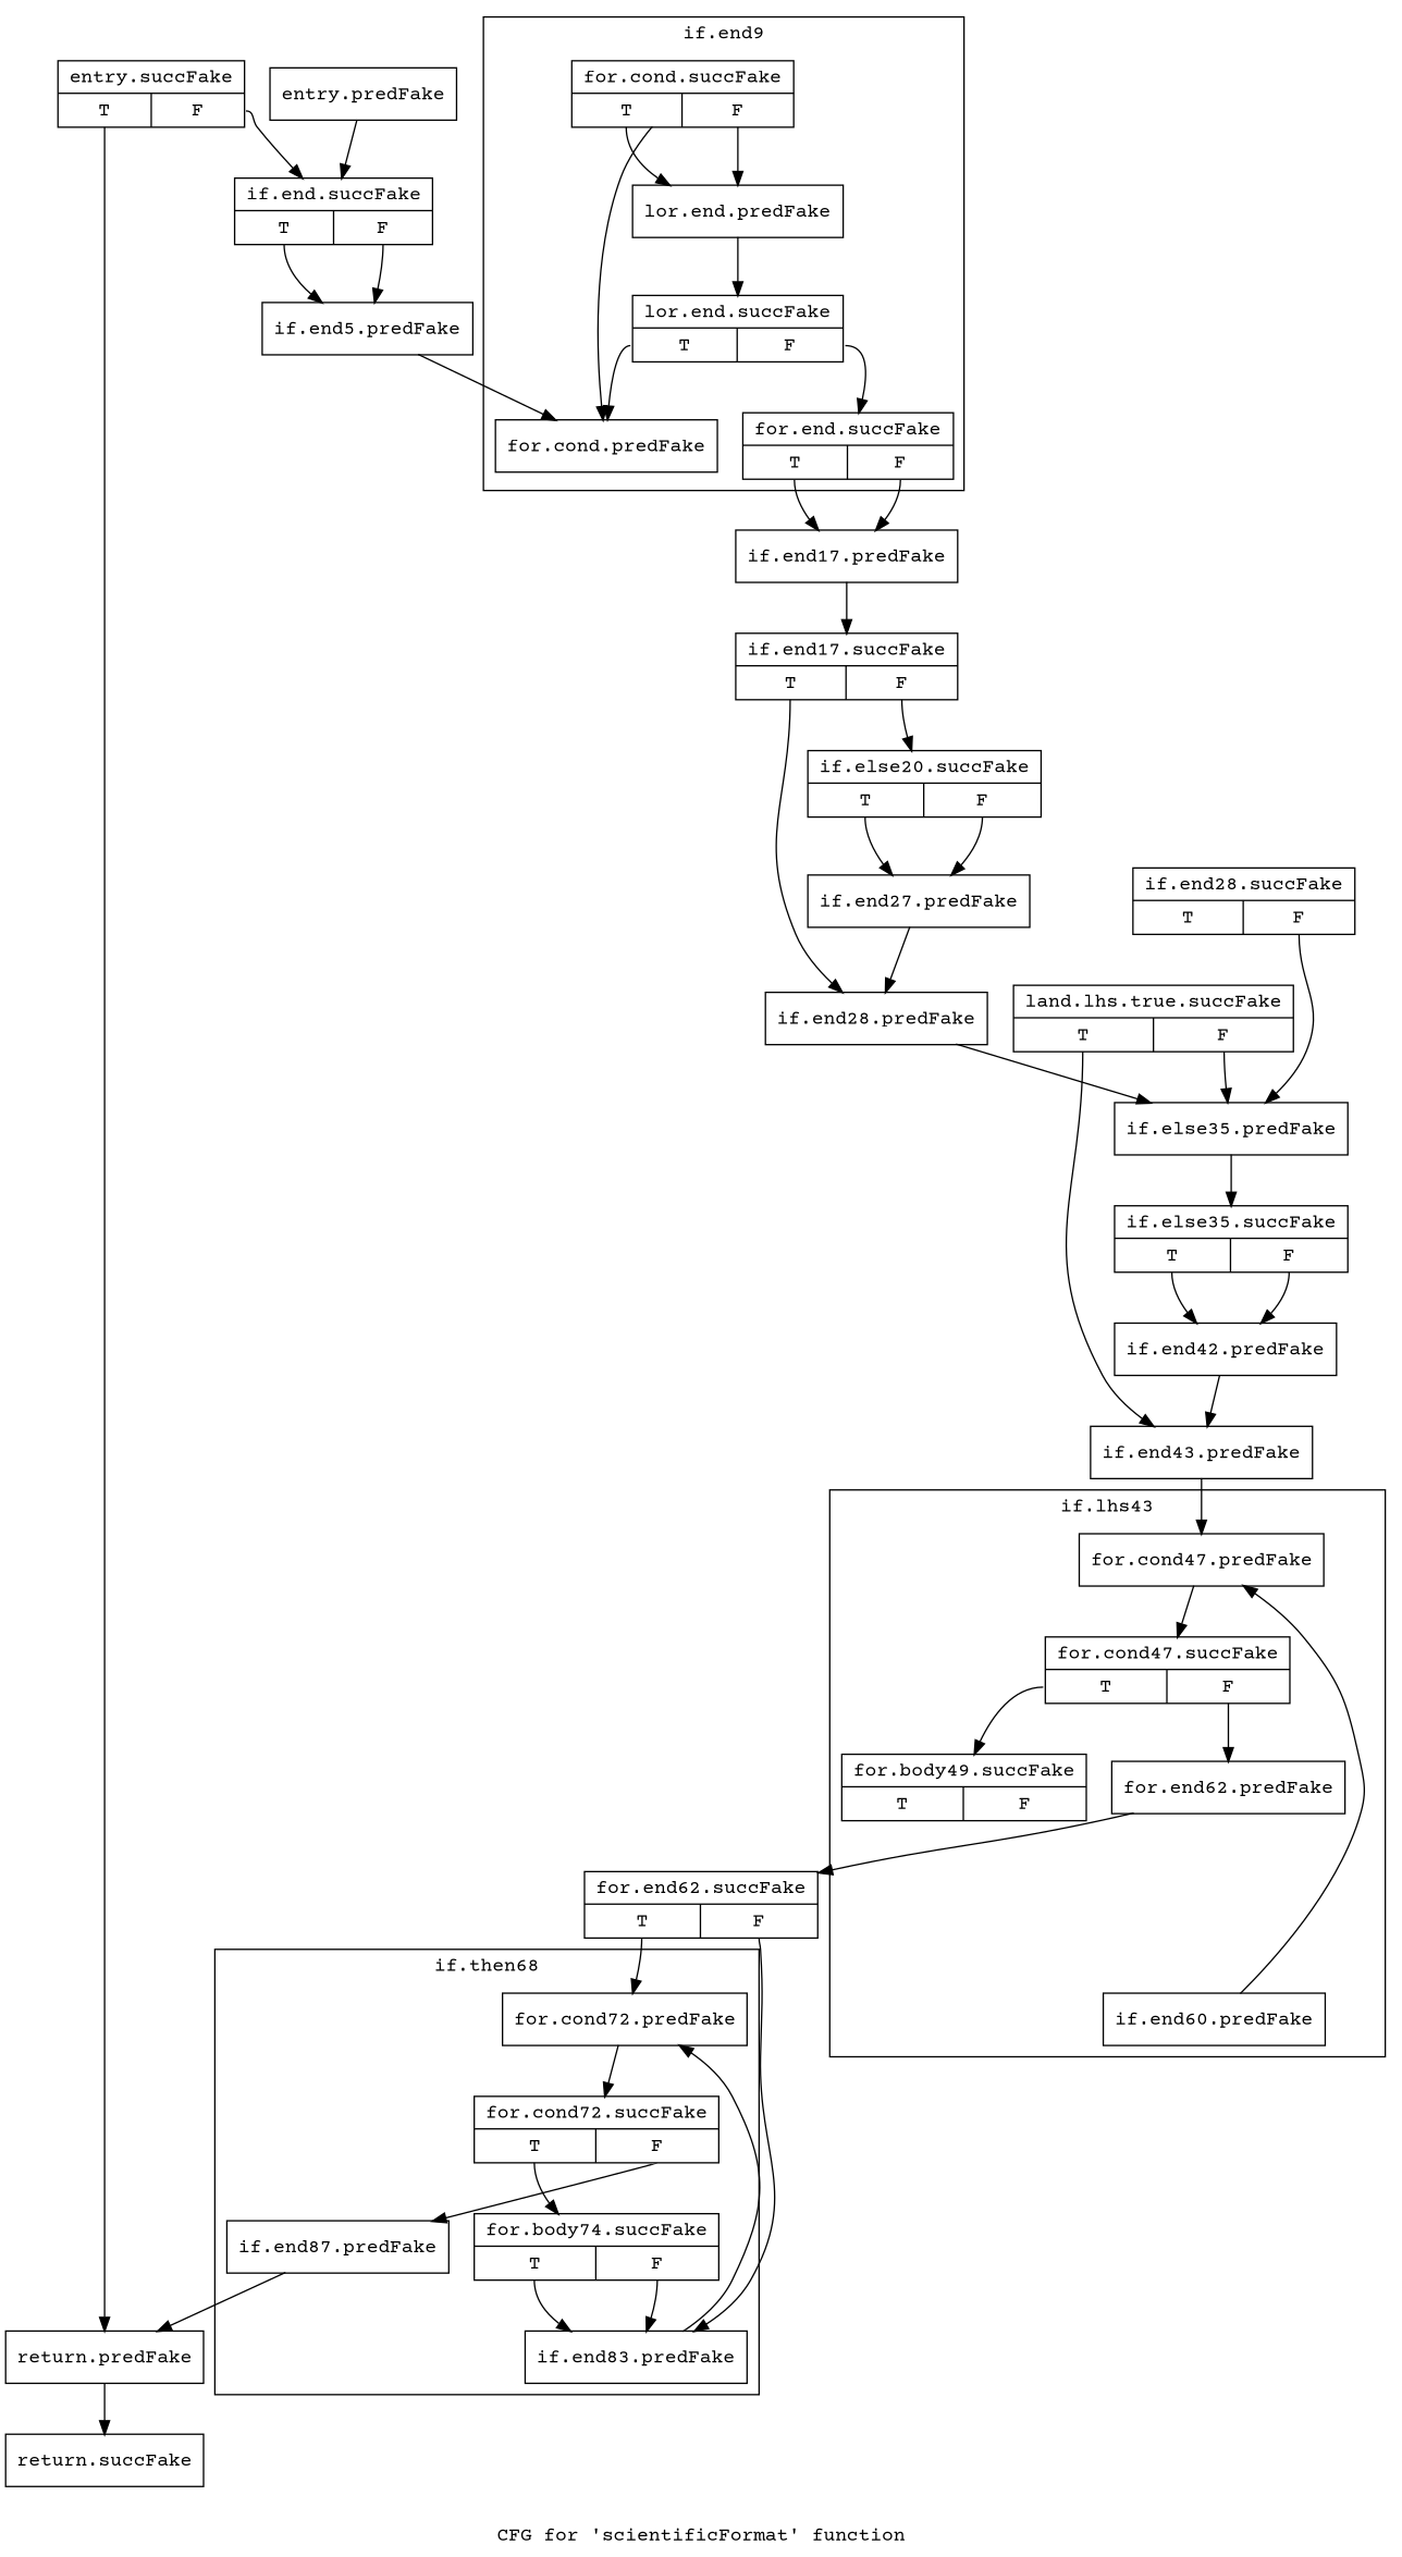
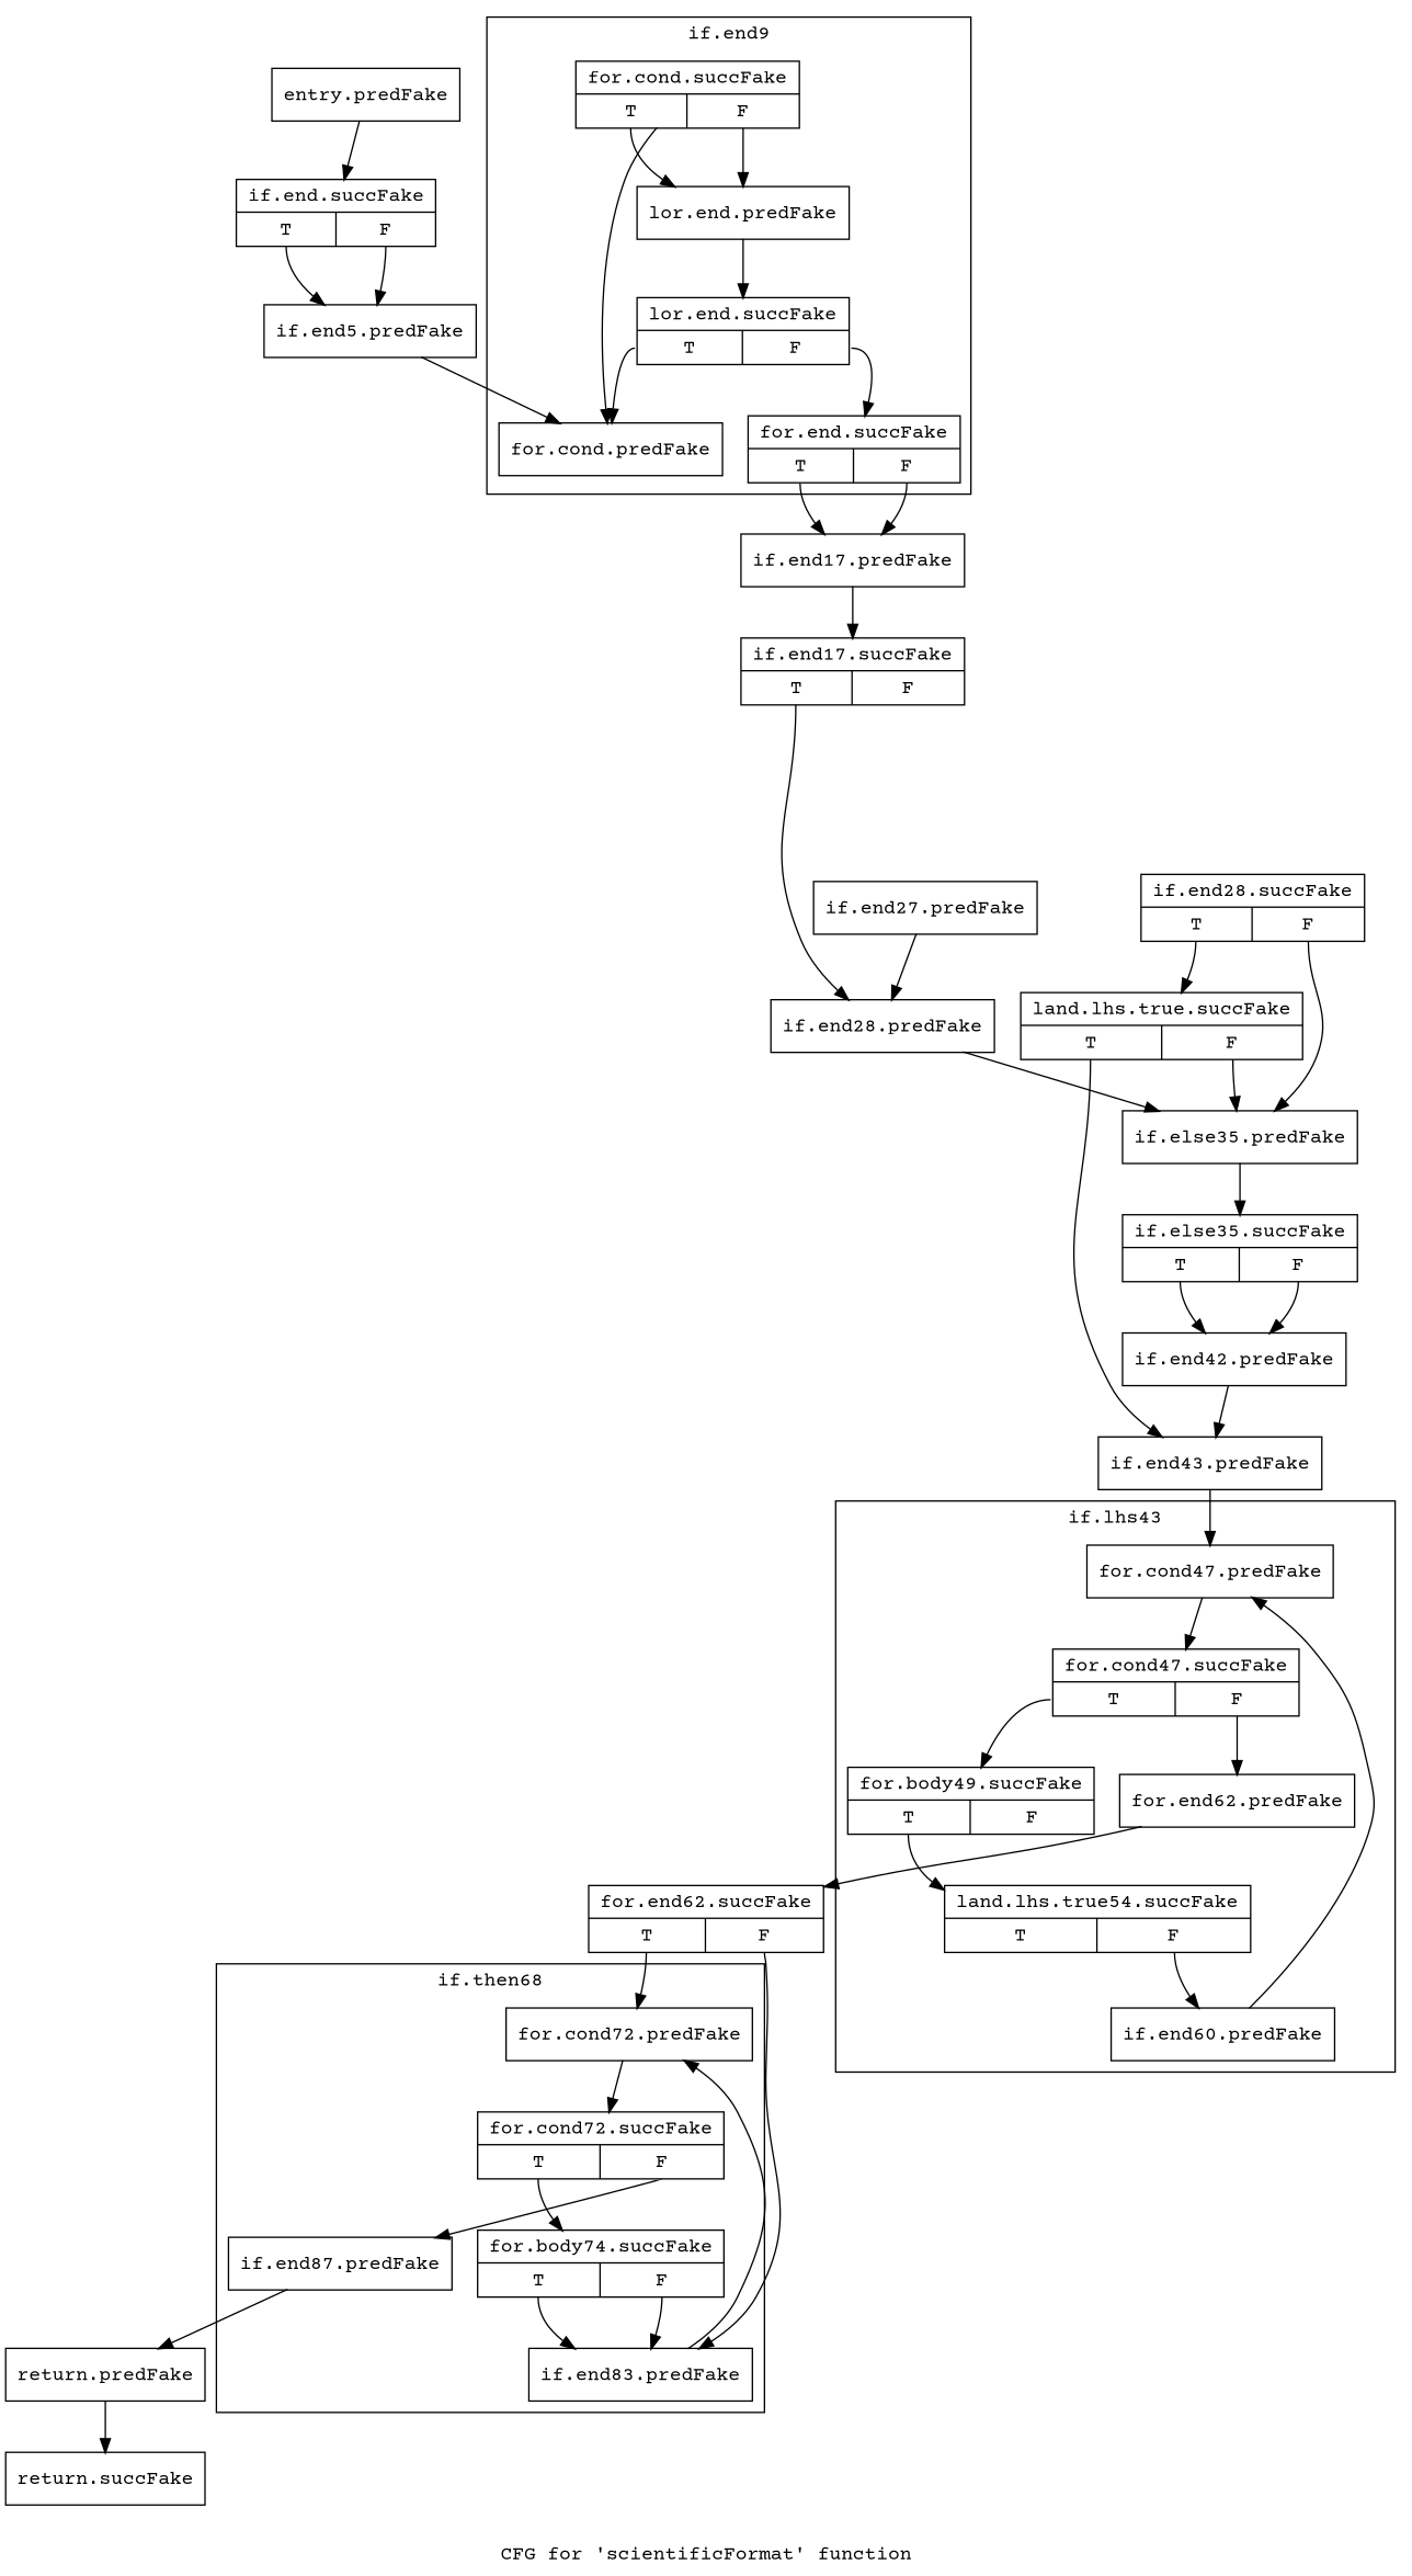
  digraph {
    fontname="Courier Prime"
    label="CFG for 'scientificFormat' function"
    node [filename="/tools/Xilinx/Vitis_HLS/2022.1/include/ap_fixed_base.h" fontname="Courier Prime" linenumber=2079 shape=record]
    edge [execusionnum=0 filename="/tools/Xilinx/Vitis_HLS/2022.1/include/ap_fixed_base.h" fontname="Courier Prime"]
    n1 [label="{for.cond72.predFake}" linenumber=2118]
    n2 [label="{for.cond72.succFake|{<s0>T|<s1>F}}" linenumber=2118]
    n3 [label="{if.end87.predFake}" linenumber=2122]
    n4 [label="{for.body74.succFake|{<s0>T|<s1>F}}" linenumber=2119]
    n5 [label="{if.end83.predFake}" linenumber=2119]
    n6 [label="{for.cond47.predFake}" linenumber=2111]
    n7 [label="{for.cond47.succFake|{<s0>T|<s1>F}}" linenumber=2111]
    n8 [label="{for.end62.predFake}" linenumber=2114]
    n9 [label="{for.body49.succFake|{<s0>T|<s1>F}}" linenumber=2112]
    n10 [label="{if.end60.predFake}" linenumber=2112]
+   n11 [label="{land.lhs.true54.succFake|{<s0>T|<s1>F}}" linenumber=2112]
    n12 [label="{for.cond.predFake}"]
    n13 [label="{for.cond.succFake|{<s0>T|<s1>F}}"]
    n14 [label="{for.end.succFake|{<s0>T|<s1>F}}" linenumber=2084]
    n15 [label="{lor.end.predFake}"]
    n16 [label="{lor.end.succFake|{<s0>T|<s1>F}}"]
    n17 [label="{return.predFake}" linenumber=2124]
    n18 [label="{for.end62.succFake|{<s0>T|<s1>F}}" linenumber=2116]
    n19 [label="{if.end17.predFake}" linenumber=2088]
    n20 [label="{entry.predFake}" filename="" linenumber=""]
    n21 [label="{if.end.succFake|{<s0>T|<s1>F}}" linenumber=2076]
-   n22 [label="{entry.succFake|{<s0>T|<s1>F}}" linenumber=2073]
    n23 [label="{return.succFake}" linenumber=2124]
    n24 [label="{if.end5.predFake}" linenumber=2078]
    n25 [label="{if.end17.succFake|{<s0>T|<s1>F}}" linenumber=2089]
    n26 [label="{if.end28.predFake}" linenumber=2097]
-   n27 [label="{if.else20.succFake|{<s0>T|<s1>F}}" linenumber=2091]
    n28 [label="{if.else35.predFake}" linenumber=2100]
    n29 [label="{if.end27.predFake}" filename="" linenumber=""]
    n30 [label="{if.end28.succFake|{<s0>T|<s1>F}}" linenumber=2097]
    n31 [label="{land.lhs.true.succFake|{<s0>T|<s1>F}}" linenumber=2097]
    n32 [label="{if.end43.predFake}" linenumber=2110]
    n33 [label="{if.else35.succFake|{<s0>T|<s1>F}}" linenumber=2100]
    n34 [label="{if.end42.predFake}" filename="" linenumber=""]
    subgraph cluster_1 {
      invocationtime=-1
      label="if.then68"
      tripcount=0
      n1
      n2
      n3
      n4
      n5
    }
    subgraph cluster_2 {
      invocationtime=-1
      label="if.lhs43"
      tripcount=0
      n6
      n7
      n8
      n9
      n10
+     n11
    }
    subgraph cluster_3 {
      invocationtime=-1
      label="if.end9"
      tripcount=0
      n12
      n13
      n14
      n15
      n16
    }
    n1 -> n2
    n2 -> n3 [tailport=s1]
    n2 -> n4 [tailport=s0]
    n3 -> n17
    n4 -> n5 [tailport=s0]
    n4 -> n5 [tailport=s1 execusionnum="" filename=""]
    n5 -> n1
    n6 -> n7
    n7 -> n8 [tailport=s1 execusionnum="" filename=""]
    n7 -> n9 [tailport=s0]
    n8 -> n18
+   n9 -> n11 [tailport=s0]
    n10 -> n6
+   n11 -> n10 [tailport=s1 execusionnum="" filename=""]
    n13 -> n12
    n13 -> n15 [tailport=s0 execusionnum="" filename=""]
    n13 -> n15 [tailport=s1]
    n14 -> n19 [tailport=s0]
    n14 -> n19 [tailport=s1]
    n15 -> n16
    n16 -> n12 [tailport=s0]
    n16 -> n14 [tailport=s1]
    n17 -> n23
    n18 -> n1 [tailport=s0]
    n18 -> n5 [tailport=s1 execusionnum="" filename=""]
    n19 -> n25
    n20 -> n21
    n21 -> n24 [tailport=s0]
    n21 -> n24 [tailport=s1 execusionnum="" filename=""]
-   n22 -> n17 [tailport=s0]
-   n22 -> n21 [tailport=s1]
    n24 -> n12
    n25 -> n26 [tailport=s0]
-   n25 -> n27 [tailport=s1]
    n26 -> n28
-   n27 -> n29 [tailport=s0]
-   n27 -> n29 [tailport=s1]
    n28 -> n33
    n29 -> n26 [filename=""]
    n30 -> n28 [tailport=s1 execusionnum="" filename=""]
+   n30 -> n31 [tailport=s0]
    n31 -> n28 [tailport=s1 execusionnum="" filename=""]
    n31 -> n32 [tailport=s0]
    n32 -> n6
    n33 -> n34 [tailport=s0]
    n33 -> n34 [tailport=s1 execusionnum="" filename=""]
    n34 -> n32 [filename=""]
  }
